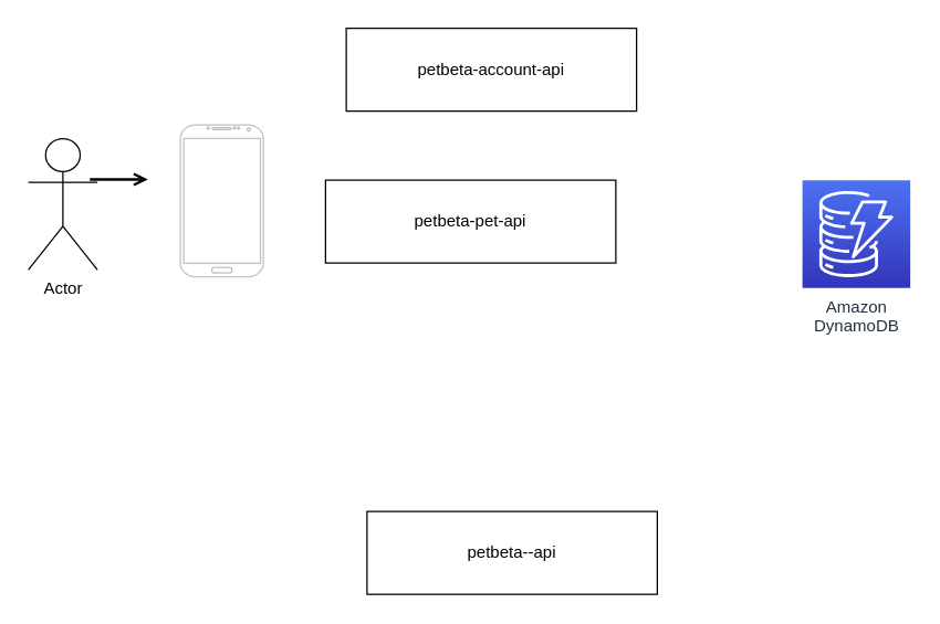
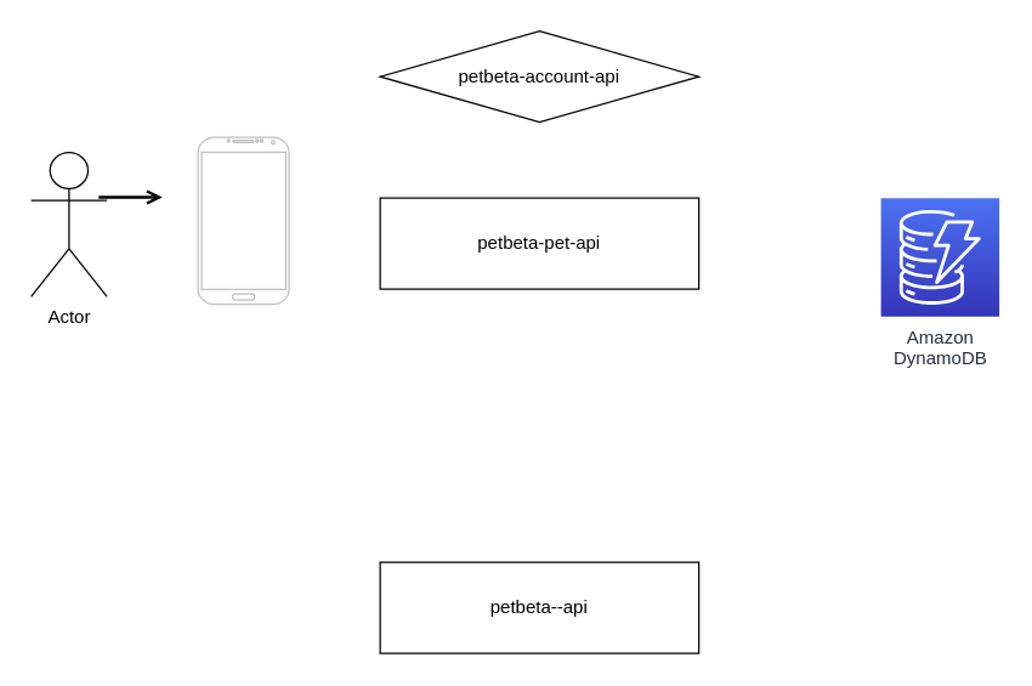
  <mxCell id="0" />
  <mxCell id="1" parent="0" />
  <mxCell id="2" value="" style="edgeStyle=orthogonalEdgeStyle;rounded=0;orthogonalLoop=1;jettySize=auto;html=1;endArrow=open;endFill=0;strokeWidth=2;" parent="1" edge="1"><mxGeometry relative="1" as="geometry"><mxPoint x="64.5" y="129.5" as="sourcePoint" /><mxPoint x="106.508" y="129.5" as="targetPoint" /></mxGeometry></mxCell>
  <mxCell id="3" value="Amazon&lt;br&gt;DynamoDB" style="outlineConnect=0;fontColor=#232F3E;gradientColor=#4D72F3;gradientDirection=north;fillColor=#3334B9;strokeColor=#ffffff;dashed=0;verticalLabelPosition=bottom;verticalAlign=top;align=center;html=1;fontSize=12;fontStyle=0;aspect=fixed;shape=mxgraph.aws4.resourceIcon;resIcon=mxgraph.aws4.dynamodb;labelBackgroundColor=#ffffff;" parent="1" vertex="1"><mxGeometry x="580" y="130" width="78" height="78" as="geometry" /></mxCell>
  <mxCell id="4" value="Actor" style="shape=umlActor;verticalLabelPosition=bottom;verticalAlign=top;html=1;outlineConnect=0;" vertex="1" parent="1"><mxGeometry x="20" y="100" width="50" height="95" as="geometry" /></mxCell>
  <mxCell id="5" value="" style="verticalLabelPosition=bottom;verticalAlign=top;html=1;shadow=0;dashed=0;strokeWidth=1;shape=mxgraph.android.phone2;strokeColor=#c0c0c0;" vertex="1" parent="1"><mxGeometry x="130" y="90" width="60" height="110" as="geometry" /></mxCell>
- <mxCell id="6" value="petbeta-account-api" style="rounded=0;whiteSpace=wrap;html=1;" vertex="1" parent="1"><mxGeometry x="250" y="20" width="210" height="60" as="geometry" /></mxCell>
- <mxCell id="7" value="petbeta-pet-api" style="rounded=0;whiteSpace=wrap;html=1;" vertex="1" parent="1"><mxGeometry x="235" y="130" width="210" height="60" as="geometry" /></mxCell>
- <mxCell id="8" value="petbeta--api" style="rounded=0;whiteSpace=wrap;html=1;" vertex="1" parent="1"><mxGeometry x="265" y="370" width="210" height="60" as="geometry" /></mxCell>
+ <mxCell id="6" value="petbeta-account-api" style="rhombus;whiteSpace=wrap;html=1;" vertex="1" parent="1"><mxGeometry x="250" y="20" width="210" height="60" as="geometry" /></mxCell>
+ <mxCell id="7" value="petbeta-pet-api" style="rounded=0;whiteSpace=wrap;html=1;" vertex="1" parent="1"><mxGeometry x="250" y="130" width="210" height="60" as="geometry" /></mxCell>
+ <mxCell id="8" value="petbeta--api" style="rounded=0;whiteSpace=wrap;html=1;" vertex="1" parent="1"><mxGeometry x="250" y="370" width="210" height="60" as="geometry" /></mxCell>
